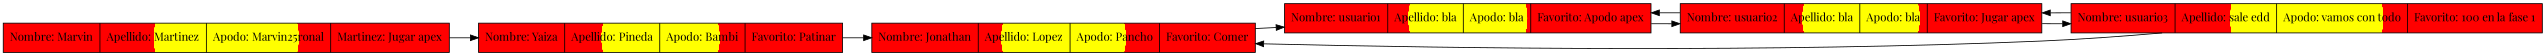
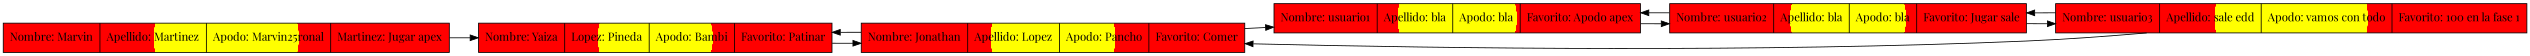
  digraph {
    fontname="Playfair Display"
    rankdir=LR
    node [fillcolor="yellow;0.1:red" fontname="Playfair Display" shape=record style=radial]
    edge [fontname="Playfair Display"]
    n1 [label="{Nombre: Marvin|Apellido: Martinez|Apodo: Marvin25ronal|Martinez: Jugar apex}"]
-   n2 [label="{Nombre: Yaiza|Apellido: Pineda|Apodo: Bambi|Favorito: Patinar}"]
+   n2 [label="{Nombre: Yaiza|Lopez: Pineda|Apodo: Bambi|Favorito: Patinar}"]
    n3 [label="{Nombre: Jonathan|Apellido: Lopez|Apodo: Pancho|Favorito: Comer}"]
    n4 [label="{Nombre: usuario1|Apellido: bla|Apodo: bla|Favorito: Apodo apex}"]
-   n5 [label="{Nombre: usuario2|Apellido: bla|Apodo: bla|Favorito: Jugar apex}"]
+   n5 [label="{Nombre: usuario2|Apellido: bla|Apodo: bla|Favorito: Jugar sale}"]
    n6 [label="{Nombre: usuario3|Apellido: sale edd|Apodo: vamos con todo|Favorito: 100 en la fase 1}"]
    n1 -> n2
    n2 -> n3
+   n3 -> n2
    n3 -> n4
    n4 -> n5
    n5 -> n4
    n5 -> n6
    n6 -> n3
    n6 -> n5
  }
